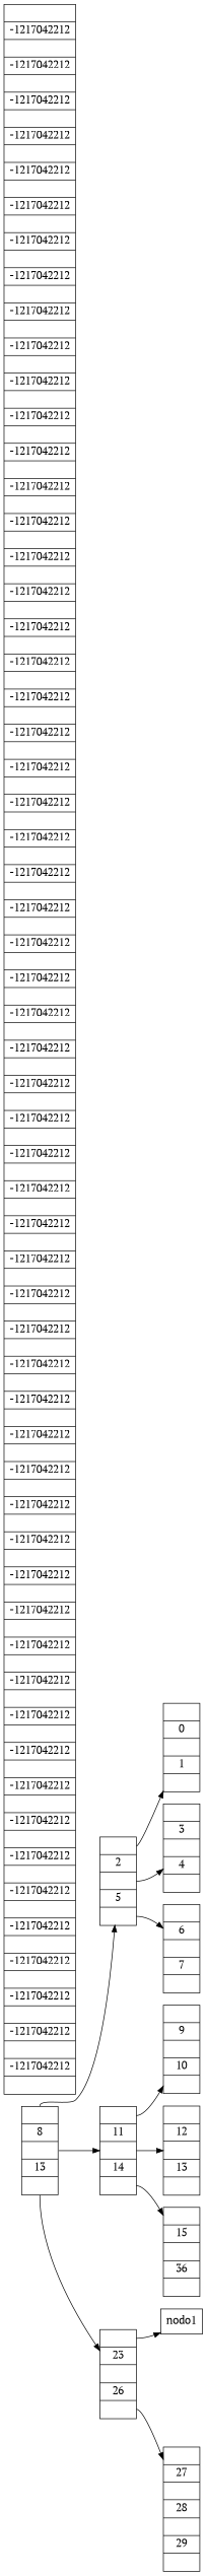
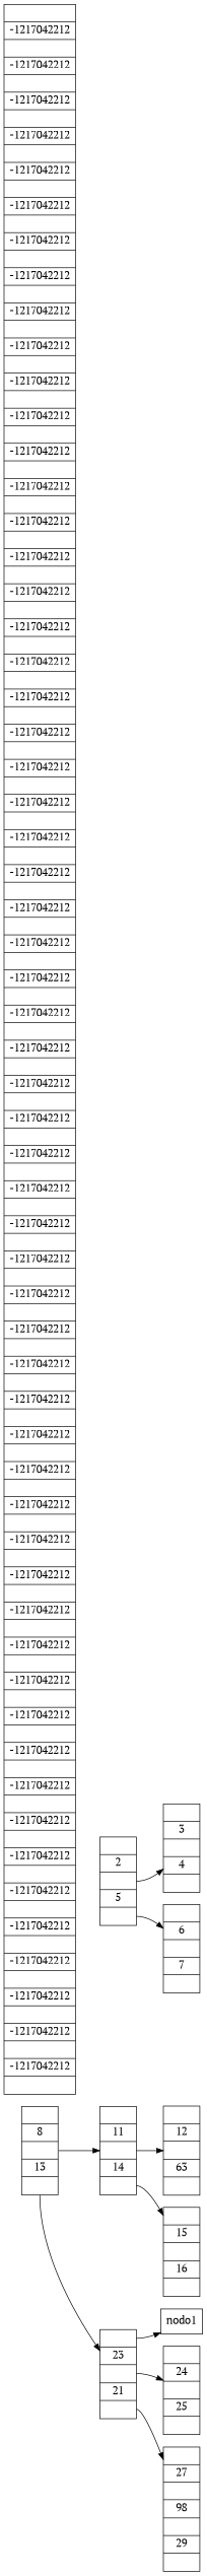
  digraph {
    fontname="PT Serif"
    rankdir=LR
    node [fontname="PT Serif" fontsize=16 shape=record]
    edge [fontname="PT Serif" tailport=c0]
    n1 [label="<c0> | <c1> 8 | <c2> | <c3> 13 | <c4> "]
    n2 [label="<c0> | <c1> 2 | <c2> | <c3> 5 | <c4> "]
    n3 [label="<c0> | <c1> 11 | <c2> | <c3> 14 | <c4> "]
-   n4 [label="<c0> | <c1> 23 | <c2> | <c3> 26 | <c4> "]
-   n5 [label="<c0> | <c1> 0 | <c2> | <c3> 1 | <c4> "]
+   n4 [label="<c0> | <c1> 23 | <c2> | <c3> 21 | <c4> "]
    n6 [label="<c0> | <c1> 3 | <c2> | <c3> 4 | <c4> "]
    n7 [label="<c0> | <c1> 6 | <c2> | <c3> 7 | <c4> "]
-   n8 [label="<c0> | <c1> 9 | <c2> | <c3> 10 | <c4> "]
-   n9 [label="<c0> | <c1> 12 | <c2> | <c3> 13 | <c4> "]
-   n10 [label="<c0> | <c1> 15 | <c2> | <c3> 36 | <c4> "]
+   n9 [label="<c0> | <c1> 12 | <c2> | <c3> 63 | <c4> "]
+   n10 [label="<c0> | <c1> 15 | <c2> | <c3> 16 | <c4> "]
    n11 [label=nodo1]
-   n13 [label="<c0> | <c1> 27 | <c2> | <c3> 28 | <c4> | <c5> 29 | <c6> "]
+   n12 [label="<c0> | <c1> 24 | <c2> | <c3> 25 | <c4> "]
+   n13 [label="<c0> | <c1> 27 | <c2> | <c3> 98 | <c4> | <c5> 29 | <c6> "]
    n14 [label="<c0> | <c1> -1217042212 | <c2> | <c3> -1217042212 | <c4> | <c5> -1217042212 | <c6> | <c7> -1217042212 | <c8> | <c9> -1217042212 | <c10> | <c11> -1217042212 | <c12> | <c13> -1217042212 | <c14> | <c15> -1217042212 | <c16> | <c17> -1217042212 | <c18> | <c19> -1217042212 | <c20> | <c21> -1217042212 | <c22> | <c23> -1217042212 | <c24> | <c25> -1217042212 | <c26> | <c27> -1217042212 | <c28> | <c29> -1217042212 | <c30> | <c31> -1217042212 | <c32> | <c33> -1217042212 | <c34> | <c35> -1217042212 | <c36> | <c37> -1217042212 | <c38> | <c39> -1217042212 | <c40> | <c41> -1217042212 | <c42> | <c43> -1217042212 | <c44> | <c45> -1217042212 | <c46> | <c47> -1217042212 | <c48> | <c49> -1217042212 | <c50> | <c51> -1217042212 | <c52> | <c53> -1217042212 | <c54> | <c55> -1217042212 | <c56> | <c57> -1217042212 | <c58> | <c59> -1217042212 | <c60> | <c61> -1217042212 | <c62> | <c63> -1217042212 | <c64> | <c65> -1217042212 | <c66> | <c67> -1217042212 | <c68> | <c69> -1217042212 | <c70> | <c71> -1217042212 | <c72> | <c73> -1217042212 | <c74> | <c75> -1217042212 | <c76> | <c77> -1217042212 | <c78> | <c79> -1217042212 | <c80> | <c81> -1217042212 | <c82> | <c83> -1217042212 | <c84> | <c85> -1217042212 | <c86> | <c87> -1217042212 | <c88> | <c89> -1217042212 | <c90> | <c91> -1217042212 | <c92> | <c93> -1217042212 | <c94> | <c95> -1217042212 | <c96> | <c97> -1217042212 | <c98> | <c99> -1217042212 | <c100> | <c101> -1217042212 | <c102> | <c103> -1217042212 | <c104> | <c105> -1217042212 | <c106> | <c107> -1217042212 | <c108> | <c109> -1217042212 | <c110> | <c111> -1217042212 | <c112> | <c113> -1217042212 | <c114> | <c115> -1217042212 | <c116> | <c117> -1217042212 | <c118> "]
-   n1 -> n2
    n1 -> n3 [tailport=c2]
    n1 -> n4 [tailport=c4]
-   n2 -> n5
    n2 -> n6 [tailport=c2]
    n2 -> n7 [tailport=c4]
-   n3 -> n8
    n3 -> n9 [tailport=c2]
    n3 -> n10 [tailport=c4]
    n4 -> n11
+   n4 -> n12 [tailport=c2]
    n4 -> n13 [tailport=c4]
  }
